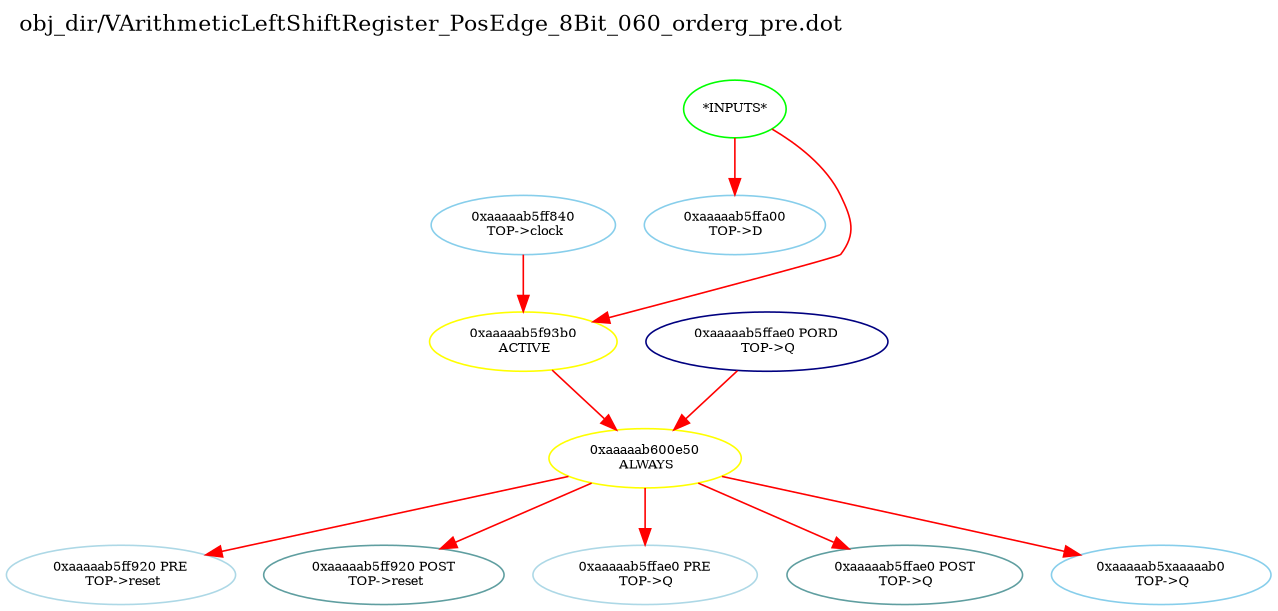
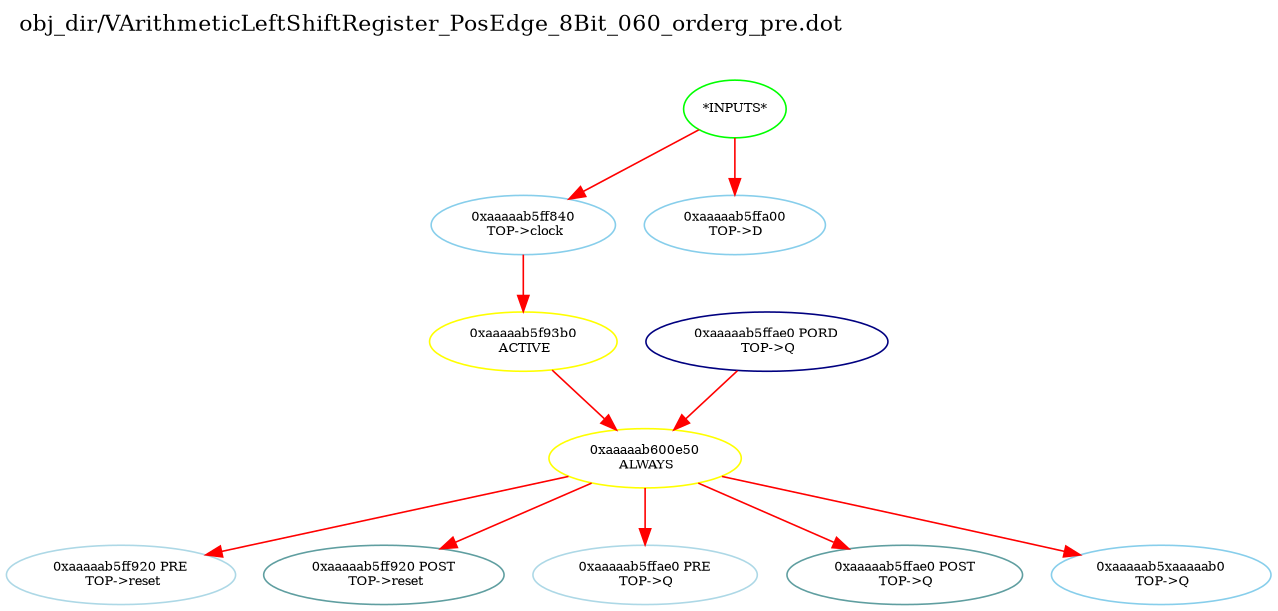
  digraph {
    label="obj_dir/VArithmeticLeftShiftRegister_PosEdge_8Bit_060_orderg_pre.dot"
    labeljust=l
    labelloc=t
    rankdir=TB
    node [color=skyblue fontsize=8]
    edge [color=red fontsize=8 weight=32]
    n1 [color=green label="*INPUTS*"]
    n2 [label="0xaaaaab5ff840\n TOP->clock"]
    n3 [label="0xaaaaab5ffa00\n TOP->D"]
    n4 [color=yellow label="0xaaaaab5f93b0\n ACTIVE"]
    n5 [color=yellow label="0xaaaaab600e50\n ALWAYS"]
    n6 [color=lightblue label="0xaaaaab5ff920 PRE\n TOP->reset"]
    n7 [color=CadetBlue label="0xaaaaab5ff920 POST\n TOP->reset"]
    n8 [color=lightblue label="0xaaaaab5ffae0 PRE\n TOP->Q"]
    n9 [color=CadetBlue label="0xaaaaab5ffae0 POST\n TOP->Q"]
    n10 [label="0xaaaaab5xaaaaab0\n TOP->Q"]
    n11 [color=NavyBlue label="0xaaaaab5ffae0 PORD\n TOP->Q"]
-   n1 -> n4 [weight=1]
+   n1 -> n2 [weight=1]
    n1 -> n3 [weight=1]
    n2 -> n4 [weight=8]
    n4 -> n5
    n5 -> n6
    n5 -> n7 [weight=2]
    n5 -> n8
    n5 -> n9 [weight=2]
    n5 -> n10
    n11 -> n5
  }
